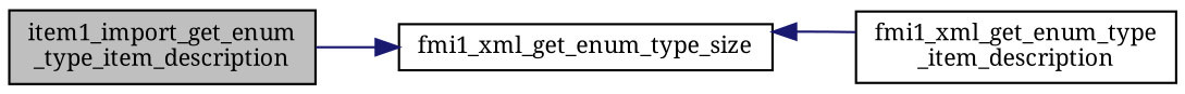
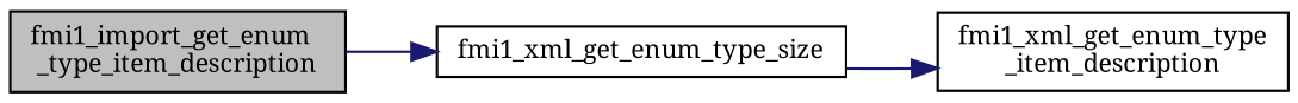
  digraph {
    fontname="Noto Serif"
    rankdir=LR
    node [color=black fillcolor=white fontname="Noto Serif" fontsize=10 shape=record style=filled]
    edge [color=midnightblue fontname="Noto Serif" fontsize=10 labelfontname=Helvetica labelfontsize=10 style=solid]
-   n1 [fillcolor=grey75 fontcolor=black height=0.2 label="item1_import_get_enum\l_type_item_description" width=0.4]
+   n1 [fillcolor=grey75 fontcolor=black height=0.2 label="fmi1_import_get_enum\l_type_item_description" width=0.4]
    n2 [height=0.2 label=fmi1_xml_get_enum_type_size width=0.4]
    n3 [height=0.2 label="fmi1_xml_get_enum_type\l_item_description" width=0.4]
    n1 -> n2
-   n3 -> n2
+   n2 -> n3
  }
